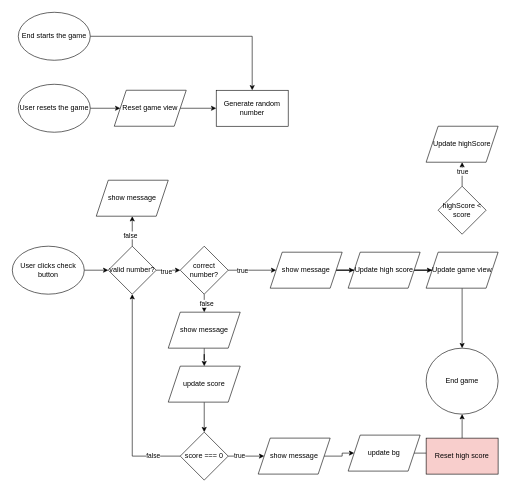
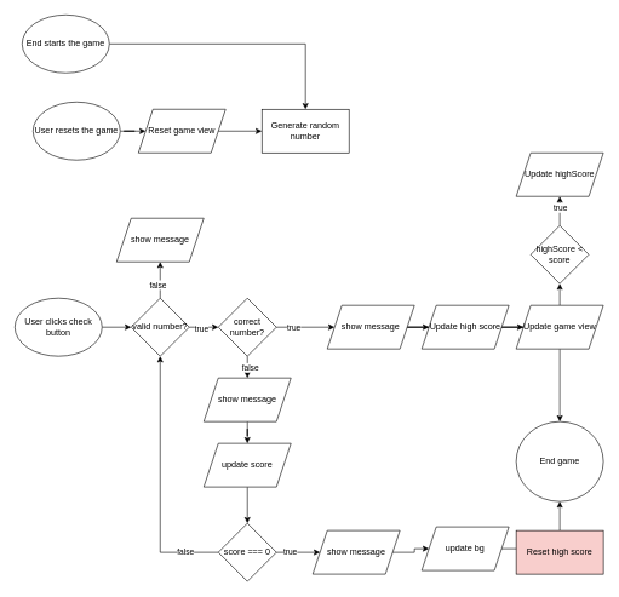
  <mxCell id="0" />
  <mxCell id="1" parent="0" />
  <mxCell id="2" style="edgeStyle=orthogonalEdgeStyle;rounded=0;orthogonalLoop=1;jettySize=auto;html=1;entryX=0.5;entryY=0;entryDx=0;entryDy=0;" edge="1" parent="1" source="3" target="10"><mxGeometry relative="1" as="geometry" /></mxCell>
  <mxCell id="3" value="End starts the game" style="ellipse;whiteSpace=wrap;html=1;" vertex="1" parent="1"><mxGeometry x="30" y="20" width="120" height="80" as="geometry" /></mxCell>
  <mxCell id="4" style="edgeStyle=orthogonalEdgeStyle;rounded=0;orthogonalLoop=1;jettySize=auto;html=1;entryX=0;entryY=0.5;entryDx=0;entryDy=0;" edge="1" parent="1" source="5" target="9"><mxGeometry relative="1" as="geometry" /></mxCell>
- <mxCell id="5" value="User resets the game" style="ellipse;whiteSpace=wrap;html=1;" vertex="1" parent="1"><mxGeometry x="30" y="140" width="120" height="80" as="geometry" /></mxCell>
+ <mxCell id="5" value="User resets the game" style="ellipse;whiteSpace=wrap;html=1;" vertex="1" parent="1"><mxGeometry x="45" y="140" width="120" height="80" as="geometry" /></mxCell>
  <mxCell id="6" value="" style="edgeStyle=orthogonalEdgeStyle;rounded=0;orthogonalLoop=1;jettySize=auto;html=1;" edge="1" parent="1" source="7" target="15"><mxGeometry relative="1" as="geometry" /></mxCell>
  <mxCell id="7" value="User clicks check button" style="ellipse;whiteSpace=wrap;html=1;" vertex="1" parent="1"><mxGeometry x="20" y="410" width="120" height="80" as="geometry" /></mxCell>
  <mxCell id="8" value="" style="edgeStyle=orthogonalEdgeStyle;rounded=0;orthogonalLoop=1;jettySize=auto;html=1;" edge="1" parent="1" source="9" target="10"><mxGeometry relative="1" as="geometry" /></mxCell>
  <mxCell id="9" value="Reset game view" style="shape=parallelogram;perimeter=parallelogramPerimeter;whiteSpace=wrap;html=1;fixedSize=1;" vertex="1" parent="1"><mxGeometry x="190" y="150" width="120" height="60" as="geometry" /></mxCell>
  <mxCell id="10" value="Generate random number" style="whiteSpace=wrap;html=1;" vertex="1" parent="1"><mxGeometry x="360" y="150" width="120" height="60" as="geometry" /></mxCell>
  <mxCell id="11" style="edgeStyle=orthogonalEdgeStyle;rounded=0;orthogonalLoop=1;jettySize=auto;html=1;" edge="1" parent="1" source="15" target="16"><mxGeometry relative="1" as="geometry" /></mxCell>
  <mxCell id="12" value="false" style="edgeLabel;html=1;align=center;verticalAlign=middle;resizable=0;points=[];" vertex="1" connectable="0" parent="11"><mxGeometry x="-0.257" y="4" relative="1" as="geometry"><mxPoint as="offset" /></mxGeometry></mxCell>
  <mxCell id="13" value="" style="edgeStyle=orthogonalEdgeStyle;rounded=0;orthogonalLoop=1;jettySize=auto;html=1;" edge="1" parent="1" source="15" target="25"><mxGeometry relative="1" as="geometry" /></mxCell>
  <mxCell id="14" value="true" style="edgeLabel;html=1;align=center;verticalAlign=middle;resizable=0;points=[];" vertex="1" connectable="0" parent="13"><mxGeometry x="-0.178" y="-2" relative="1" as="geometry"><mxPoint as="offset" /></mxGeometry></mxCell>
  <mxCell id="15" value="valid number?" style="rhombus;whiteSpace=wrap;html=1;" vertex="1" parent="1"><mxGeometry x="180" y="410" width="80" height="80" as="geometry" /></mxCell>
  <mxCell id="16" value="show message" style="shape=parallelogram;perimeter=parallelogramPerimeter;whiteSpace=wrap;html=1;fixedSize=1;" vertex="1" parent="1"><mxGeometry x="160" y="300" width="120" height="60" as="geometry" /></mxCell>
  <mxCell id="17" style="edgeStyle=orthogonalEdgeStyle;rounded=0;orthogonalLoop=1;jettySize=auto;html=1;entryX=0;entryY=0.5;entryDx=0;entryDy=0;" edge="1" parent="1" source="18" target="20"><mxGeometry relative="1" as="geometry" /></mxCell>
  <mxCell id="18" value="show message" style="shape=parallelogram;perimeter=parallelogramPerimeter;whiteSpace=wrap;html=1;fixedSize=1;" vertex="1" parent="1"><mxGeometry x="450" y="420" width="120" height="60" as="geometry" /></mxCell>
  <mxCell id="19" value="" style="edgeStyle=orthogonalEdgeStyle;rounded=0;orthogonalLoop=1;jettySize=auto;html=1;" edge="1" parent="1" source="20" target="44"><mxGeometry relative="1" as="geometry" /></mxCell>
  <mxCell id="20" value="Update high score" style="shape=parallelogram;perimeter=parallelogramPerimeter;whiteSpace=wrap;html=1;fixedSize=1;" vertex="1" parent="1"><mxGeometry x="580" y="420" width="120" height="60" as="geometry" /></mxCell>
  <mxCell id="21" style="edgeStyle=orthogonalEdgeStyle;rounded=0;orthogonalLoop=1;jettySize=auto;html=1;" edge="1" parent="1" source="25" target="18"><mxGeometry relative="1" as="geometry" /></mxCell>
  <mxCell id="22" value="true" style="edgeLabel;html=1;align=center;verticalAlign=middle;resizable=0;points=[];" vertex="1" connectable="0" parent="21"><mxGeometry x="-0.422" y="-1" relative="1" as="geometry"><mxPoint as="offset" /></mxGeometry></mxCell>
  <mxCell id="23" value="" style="edgeStyle=orthogonalEdgeStyle;rounded=0;orthogonalLoop=1;jettySize=auto;html=1;" edge="1" parent="1" source="25" target="27"><mxGeometry relative="1" as="geometry" /></mxCell>
  <mxCell id="24" value="false" style="edgeLabel;html=1;align=center;verticalAlign=middle;resizable=0;points=[];" vertex="1" connectable="0" parent="23"><mxGeometry x="0.392" y="3" relative="1" as="geometry"><mxPoint as="offset" /></mxGeometry></mxCell>
  <mxCell id="25" value="correct number?" style="rhombus;whiteSpace=wrap;html=1;" vertex="1" parent="1"><mxGeometry x="300" y="410" width="80" height="80" as="geometry" /></mxCell>
  <mxCell id="26" value="" style="edgeStyle=orthogonalEdgeStyle;rounded=0;orthogonalLoop=1;jettySize=auto;html=1;" edge="1" parent="1" source="27" target="29"><mxGeometry relative="1" as="geometry" /></mxCell>
  <mxCell id="27" value="show message" style="shape=parallelogram;perimeter=parallelogramPerimeter;whiteSpace=wrap;html=1;fixedSize=1;" vertex="1" parent="1"><mxGeometry x="280" y="520" width="120" height="60" as="geometry" /></mxCell>
  <mxCell id="28" value="" style="edgeStyle=orthogonalEdgeStyle;rounded=0;orthogonalLoop=1;jettySize=auto;html=1;" edge="1" parent="1" source="29" target="34"><mxGeometry relative="1" as="geometry" /></mxCell>
  <mxCell id="29" value="update score" style="shape=parallelogram;perimeter=parallelogramPerimeter;whiteSpace=wrap;html=1;fixedSize=1;" vertex="1" parent="1"><mxGeometry x="280" y="610" width="120" height="60" as="geometry" /></mxCell>
  <mxCell id="30" value="" style="edgeStyle=orthogonalEdgeStyle;rounded=0;orthogonalLoop=1;jettySize=auto;html=1;" edge="1" parent="1" source="34" target="36"><mxGeometry relative="1" as="geometry" /></mxCell>
  <mxCell id="31" value="true" style="edgeLabel;html=1;align=center;verticalAlign=middle;resizable=0;points=[];" vertex="1" connectable="0" parent="30"><mxGeometry x="-0.385" y="2" relative="1" as="geometry"><mxPoint as="offset" /></mxGeometry></mxCell>
  <mxCell id="32" style="edgeStyle=orthogonalEdgeStyle;rounded=0;orthogonalLoop=1;jettySize=auto;html=1;entryX=0.5;entryY=1;entryDx=0;entryDy=0;" edge="1" parent="1" source="34" target="15"><mxGeometry relative="1" as="geometry" /></mxCell>
  <mxCell id="33" value="false" style="edgeLabel;html=1;align=center;verticalAlign=middle;resizable=0;points=[];" vertex="1" connectable="0" parent="32"><mxGeometry x="-0.74" y="-2" relative="1" as="geometry"><mxPoint as="offset" /></mxGeometry></mxCell>
  <mxCell id="34" value="score === 0" style="rhombus;whiteSpace=wrap;html=1;" vertex="1" parent="1"><mxGeometry x="300" y="720" width="80" height="80" as="geometry" /></mxCell>
  <mxCell id="35" value="" style="edgeStyle=orthogonalEdgeStyle;rounded=0;orthogonalLoop=1;jettySize=auto;html=1;" edge="1" parent="1" source="36" target="38"><mxGeometry relative="1" as="geometry" /></mxCell>
  <mxCell id="36" value="show message" style="shape=parallelogram;perimeter=parallelogramPerimeter;whiteSpace=wrap;html=1;fixedSize=1;" vertex="1" parent="1"><mxGeometry x="430" y="730" width="120" height="60" as="geometry" /></mxCell>
  <mxCell id="37" value="" style="edgeStyle=orthogonalEdgeStyle;rounded=0;orthogonalLoop=1;jettySize=auto;html=1;" edge="1" parent="1" source="38" target="41"><mxGeometry relative="1" as="geometry" /></mxCell>
  <mxCell id="38" value="update bg" style="shape=parallelogram;perimeter=parallelogramPerimeter;whiteSpace=wrap;html=1;fixedSize=1;" vertex="1" parent="1"><mxGeometry x="580" y="725" width="120" height="60" as="geometry" /></mxCell>
  <mxCell id="39" value="End game" style="ellipse;whiteSpace=wrap;html=1;" vertex="1" parent="1"><mxGeometry x="710" y="580" width="120" height="110" as="geometry" /></mxCell>
  <mxCell id="40" style="edgeStyle=orthogonalEdgeStyle;rounded=0;orthogonalLoop=1;jettySize=auto;html=1;" edge="1" parent="1" source="41" target="39"><mxGeometry relative="1" as="geometry" /></mxCell>
  <mxCell id="41" value="Reset high score" style="whiteSpace=wrap;html=1;fillColor=#f8cecc;" vertex="1" parent="1"><mxGeometry x="710" y="730" width="120" height="60" as="geometry" /></mxCell>
+ <mxCell id="42" style="edgeStyle=orthogonalEdgeStyle;rounded=0;orthogonalLoop=1;jettySize=auto;html=1;exitX=0.5;exitY=0;exitDx=0;exitDy=0;entryX=0.5;entryY=1;entryDx=0;entryDy=0;" edge="1" parent="1" source="44" target="47"><mxGeometry relative="1" as="geometry" /></mxCell>
  <mxCell id="43" style="edgeStyle=orthogonalEdgeStyle;rounded=0;orthogonalLoop=1;jettySize=auto;html=1;entryX=0.5;entryY=0;entryDx=0;entryDy=0;" edge="1" parent="1" source="44" target="39"><mxGeometry relative="1" as="geometry" /></mxCell>
  <mxCell id="44" value="Update game view" style="shape=parallelogram;perimeter=parallelogramPerimeter;whiteSpace=wrap;html=1;fixedSize=1;" vertex="1" parent="1"><mxGeometry x="710" y="420" width="120" height="60" as="geometry" /></mxCell>
  <mxCell id="45" value="" style="edgeStyle=orthogonalEdgeStyle;rounded=0;orthogonalLoop=1;jettySize=auto;html=1;" edge="1" parent="1" source="47" target="48"><mxGeometry relative="1" as="geometry" /></mxCell>
  <mxCell id="46" value="true" style="edgeLabel;html=1;align=center;verticalAlign=middle;resizable=0;points=[];" vertex="1" connectable="0" parent="45"><mxGeometry x="0.231" relative="1" as="geometry"><mxPoint as="offset" /></mxGeometry></mxCell>
  <mxCell id="47" value="highScore &amp;lt; score" style="rhombus;whiteSpace=wrap;html=1;" vertex="1" parent="1"><mxGeometry x="730" y="310" width="80" height="80" as="geometry" /></mxCell>
  <mxCell id="48" value="Update highScore" style="shape=parallelogram;perimeter=parallelogramPerimeter;whiteSpace=wrap;html=1;fixedSize=1;" vertex="1" parent="1"><mxGeometry x="710" y="210" width="120" height="60" as="geometry" /></mxCell>
